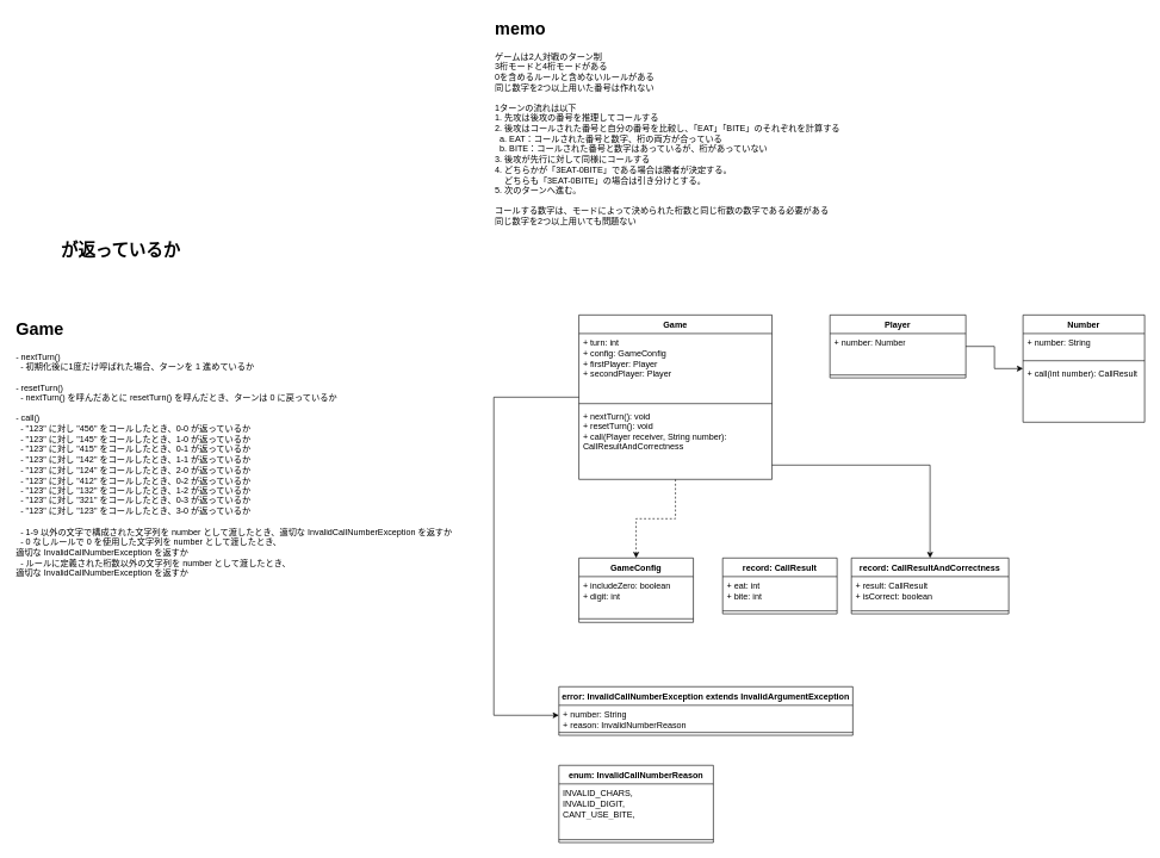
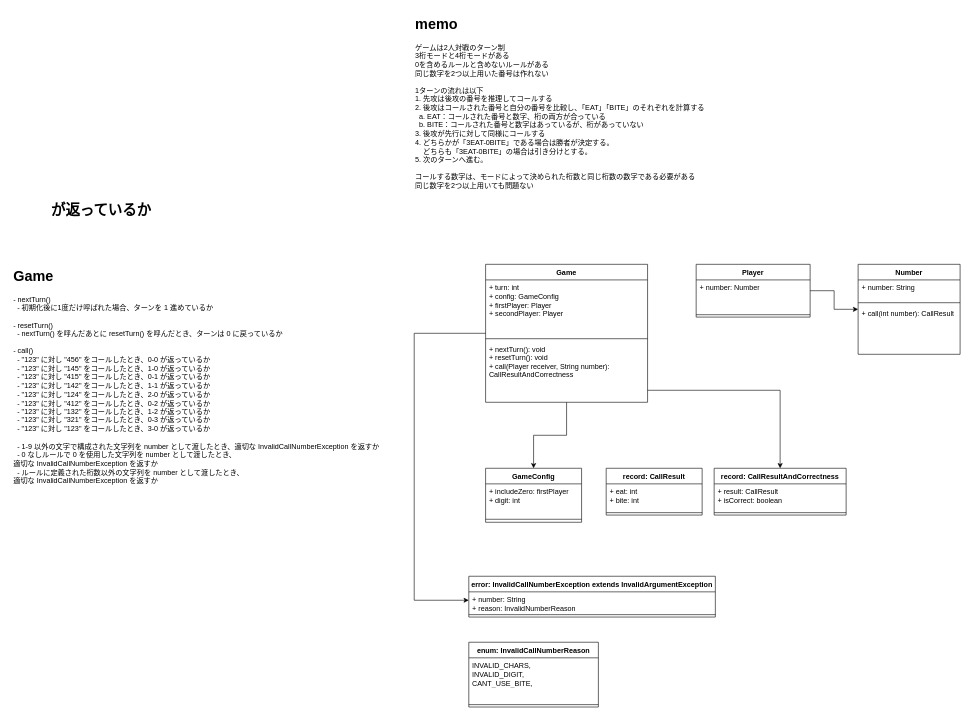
  <mxCell id="0" />
  <mxCell id="1" parent="0" />
- <mxCell id="2" style="edgeStyle=orthogonalEdgeStyle;rounded=0;orthogonalLoop=1;jettySize=auto;html=1;dashed=1;" parent="1" source="5" target="18" edge="1"><mxGeometry relative="1" as="geometry" /></mxCell>
+ <mxCell id="2" style="edgeStyle=orthogonalEdgeStyle;rounded=0;orthogonalLoop=1;jettySize=auto;html=1;" parent="1" source="5" target="18" edge="1"><mxGeometry relative="1" as="geometry" /></mxCell>
  <mxCell id="3" style="edgeStyle=orthogonalEdgeStyle;rounded=0;orthogonalLoop=1;jettySize=auto;html=1;" parent="1" source="5" target="24" edge="1"><mxGeometry relative="1" as="geometry"><Array as="points"><mxPoint x="944" y="650" /><mxPoint x="1300" y="650" /></Array></mxGeometry></mxCell>
  <mxCell id="4" style="edgeStyle=orthogonalEdgeStyle;rounded=0;orthogonalLoop=1;jettySize=auto;html=1;" edge="1" parent="1" source="5" target="29"><mxGeometry relative="1" as="geometry"><Array as="points"><mxPoint y="555" x="690" /><mxPoint y="1000" x="690" /></Array></mxGeometry></mxCell>
  <mxCell id="5" value="Game" style="swimlane;fontStyle=1;align=center;verticalAlign=top;childLayout=stackLayout;horizontal=1;startSize=26;horizontalStack=0;resizeParent=1;resizeParentMax=0;resizeLast=0;collapsible=1;marginBottom=0;whiteSpace=wrap;html=1;" parent="1" vertex="1"><mxGeometry x="809" y="440" width="270" height="230" as="geometry" /></mxCell>
  <mxCell id="6" value="+ turn: int&lt;br&gt;&lt;div&gt;+ config: G&lt;span style=&quot;background-color: initial;&quot;&gt;ameConfig&lt;/span&gt;&lt;/div&gt;&lt;div&gt;&lt;div&gt;+ firstPlayer: Player&lt;/div&gt;&lt;div&gt;+ secondPlayer: Player&lt;/div&gt;&lt;/div&gt;" style="text;strokeColor=none;fillColor=none;align=left;verticalAlign=top;spacingLeft=4;spacingRight=4;overflow=hidden;rotatable=0;points=[[0,0.5],[1,0.5]];portConstraint=eastwest;whiteSpace=wrap;html=1;" parent="5" vertex="1"><mxGeometry y="26" width="270" height="94" as="geometry" /></mxCell>
  <mxCell id="7" value="" style="line;strokeWidth=1;fillColor=none;align=left;verticalAlign=middle;spacingTop=-1;spacingLeft=3;spacingRight=3;rotatable=0;labelPosition=right;points=[];portConstraint=eastwest;strokeColor=inherit;" parent="5" vertex="1"><mxGeometry y="120" width="270" height="8" as="geometry" /></mxCell>
  <mxCell id="8" value="+ nextTurn(): void&lt;br&gt;+ resetTurn(): void&lt;br&gt;+ call(Player receiver, String number): CallResultAndCorrectness" style="text;strokeColor=none;fillColor=none;align=left;verticalAlign=top;spacingLeft=4;spacingRight=4;overflow=hidden;rotatable=0;points=[[0,0.5],[1,0.5]];portConstraint=eastwest;whiteSpace=wrap;html=1;" parent="5" vertex="1"><mxGeometry y="128" width="270" height="102" as="geometry" /></mxCell>
  <mxCell id="9" style="edgeStyle=orthogonalEdgeStyle;rounded=0;orthogonalLoop=1;jettySize=auto;html=1;" parent="1" source="10" target="13" edge="1"><mxGeometry relative="1" as="geometry" /></mxCell>
  <mxCell id="10" value="Player" style="swimlane;fontStyle=1;align=center;verticalAlign=top;childLayout=stackLayout;horizontal=1;startSize=26;horizontalStack=0;resizeParent=1;resizeParentMax=0;resizeLast=0;collapsible=1;marginBottom=0;whiteSpace=wrap;html=1;" parent="1" vertex="1"><mxGeometry x="1160" y="440" width="190" height="88" as="geometry" /></mxCell>
  <mxCell id="11" value="+ number: Number" style="text;strokeColor=none;fillColor=none;align=left;verticalAlign=top;spacingLeft=4;spacingRight=4;overflow=hidden;rotatable=0;points=[[0,0.5],[1,0.5]];portConstraint=eastwest;whiteSpace=wrap;html=1;" parent="10" vertex="1"><mxGeometry y="26" width="190" height="54" as="geometry" /></mxCell>
  <mxCell id="12" value="" style="line;strokeWidth=1;fillColor=none;align=left;verticalAlign=middle;spacingTop=-1;spacingLeft=3;spacingRight=3;rotatable=0;labelPosition=right;points=[];portConstraint=eastwest;strokeColor=inherit;" parent="10" vertex="1"><mxGeometry y="80" width="190" height="8" as="geometry" /></mxCell>
  <mxCell id="13" value="Number" style="swimlane;fontStyle=1;align=center;verticalAlign=top;childLayout=stackLayout;horizontal=1;startSize=26;horizontalStack=0;resizeParent=1;resizeParentMax=0;resizeLast=0;collapsible=1;marginBottom=0;whiteSpace=wrap;html=1;" parent="1" vertex="1"><mxGeometry x="1430" y="440" width="170" height="150" as="geometry" /></mxCell>
  <mxCell id="14" value="+ number: String" style="text;strokeColor=none;fillColor=none;align=left;verticalAlign=top;spacingLeft=4;spacingRight=4;overflow=hidden;rotatable=0;points=[[0,0.5],[1,0.5]];portConstraint=eastwest;whiteSpace=wrap;html=1;" parent="13" vertex="1"><mxGeometry y="26" width="170" height="34" as="geometry" /></mxCell>
  <mxCell id="15" value="" style="line;strokeWidth=1;fillColor=none;align=left;verticalAlign=middle;spacingTop=-1;spacingLeft=3;spacingRight=3;rotatable=0;labelPosition=right;points=[];portConstraint=eastwest;strokeColor=inherit;" parent="13" vertex="1"><mxGeometry y="60" width="170" height="8" as="geometry" /></mxCell>
  <mxCell id="16" value="+ call(int number): CallResult" style="text;strokeColor=none;fillColor=none;align=left;verticalAlign=top;spacingLeft=4;spacingRight=4;overflow=hidden;rotatable=0;points=[[0,0.5],[1,0.5]];portConstraint=eastwest;whiteSpace=wrap;html=1;" parent="13" vertex="1"><mxGeometry y="68" width="170" height="82" as="geometry" /></mxCell>
  <mxCell id="17" value="&lt;h1 style=&quot;margin-top: 0px;&quot;&gt;memo&lt;/h1&gt;&lt;div&gt;ゲームは2人対戦の&lt;span style=&quot;background-color: initial;&quot;&gt;ターン制&lt;/span&gt;&lt;/div&gt;&lt;div&gt;3桁モードと4桁モードがある&lt;/div&gt;&lt;div&gt;0を含めるルールと含めないルールがある&lt;/div&gt;&lt;div&gt;同じ数字を2つ以上用いた番号は作れない&lt;/div&gt;&lt;div&gt;&lt;br&gt;&lt;/div&gt;&lt;div&gt;1ターンの流れは以下&lt;/div&gt;&lt;div&gt;1. 先攻は後攻の番号を推理してコールする&lt;/div&gt;&lt;div&gt;2. 後攻はコールされた番号と自分の番号を比較し、「EAT」「BITE」のそれぞれを計算する&lt;/div&gt;&lt;div&gt;&amp;nbsp; a. EAT：コールされた番号と数字、桁の両方が合っている&lt;/div&gt;&lt;div&gt;&amp;nbsp; b. BITE：コールされた番号と数字はあっているが、桁があっていない&lt;/div&gt;&lt;div&gt;3. 後攻が先行に対して同様にコールする&lt;/div&gt;&lt;div&gt;4. どちらかが「3EAT-0BITE」である場合は勝者が決定する。&lt;/div&gt;&lt;div&gt;&amp;nbsp; &amp;nbsp; どちらも「3EAT-0BITE」の場合は引き分けとする。&lt;/div&gt;&lt;div&gt;5. 次のターンへ進む。&lt;/div&gt;&lt;div&gt;&lt;br&gt;&lt;/div&gt;&lt;div&gt;コールする数字は、モードによって決められた桁数と同じ桁数の数字である必要がある&lt;/div&gt;&lt;div&gt;同じ数字を2つ以上用いても問題ない&lt;/div&gt;" style="text;html=1;whiteSpace=wrap;overflow=hidden;rounded=0;" parent="1" vertex="1"><mxGeometry width="740" height="370" as="geometry" x="690" y="20" /></mxCell>
  <mxCell id="18" value="GameConfig" style="swimlane;fontStyle=1;align=center;verticalAlign=top;childLayout=stackLayout;horizontal=1;startSize=26;horizontalStack=0;resizeParent=1;resizeParentMax=0;resizeLast=0;collapsible=1;marginBottom=0;whiteSpace=wrap;html=1;" parent="1" vertex="1"><mxGeometry x="809" y="780" width="160" height="90" as="geometry" /></mxCell>
- <mxCell id="19" value="+ includeZero: boolean&lt;div&gt;+ digit: int&lt;/div&gt;" style="text;strokeColor=none;fillColor=none;align=left;verticalAlign=top;spacingLeft=4;spacingRight=4;overflow=hidden;rotatable=0;points=[[0,0.5],[1,0.5]];portConstraint=eastwest;whiteSpace=wrap;html=1;" parent="18" vertex="1"><mxGeometry y="26" width="160" height="54" as="geometry" /></mxCell>
+ <mxCell id="19" value="+ includeZero: firstPlayer&lt;div&gt;+ digit: int&lt;/div&gt;" style="text;strokeColor=none;fillColor=none;align=left;verticalAlign=top;spacingLeft=4;spacingRight=4;overflow=hidden;rotatable=0;points=[[0,0.5],[1,0.5]];portConstraint=eastwest;whiteSpace=wrap;html=1;" parent="18" vertex="1"><mxGeometry y="26" width="160" height="54" as="geometry" /></mxCell>
  <mxCell id="20" value="" style="line;strokeWidth=1;fillColor=none;align=left;verticalAlign=middle;spacingTop=-1;spacingLeft=3;spacingRight=3;rotatable=0;labelPosition=right;points=[];portConstraint=eastwest;strokeColor=inherit;" parent="18" vertex="1"><mxGeometry y="80" width="160" height="10" as="geometry" /></mxCell>
  <mxCell id="21" value="record: CallResult" style="swimlane;fontStyle=1;align=center;verticalAlign=top;childLayout=stackLayout;horizontal=1;startSize=26;horizontalStack=0;resizeParent=1;resizeParentMax=0;resizeLast=0;collapsible=1;marginBottom=0;whiteSpace=wrap;html=1;" parent="1" vertex="1"><mxGeometry x="1010" y="780" width="160" height="78" as="geometry" /></mxCell>
  <mxCell id="22" value="+ eat: int&lt;div&gt;+ bite: int&lt;/div&gt;" style="text;strokeColor=none;fillColor=none;align=left;verticalAlign=top;spacingLeft=4;spacingRight=4;overflow=hidden;rotatable=0;points=[[0,0.5],[1,0.5]];portConstraint=eastwest;whiteSpace=wrap;html=1;" parent="21" vertex="1"><mxGeometry y="26" width="160" height="44" as="geometry" /></mxCell>
  <mxCell id="23" value="" style="line;strokeWidth=1;fillColor=none;align=left;verticalAlign=middle;spacingTop=-1;spacingLeft=3;spacingRight=3;rotatable=0;labelPosition=right;points=[];portConstraint=eastwest;strokeColor=inherit;" parent="21" vertex="1"><mxGeometry y="70" width="160" height="8" as="geometry" /></mxCell>
  <mxCell id="24" value="record: CallResultAndCorrectness" style="swimlane;fontStyle=1;align=center;verticalAlign=top;childLayout=stackLayout;horizontal=1;startSize=26;horizontalStack=0;resizeParent=1;resizeParentMax=0;resizeLast=0;collapsible=1;marginBottom=0;whiteSpace=wrap;html=1;" parent="1" vertex="1"><mxGeometry x="1190" y="780" width="220" height="78" as="geometry" /></mxCell>
  <mxCell id="25" value="+ result: CallResult&lt;br&gt;&lt;div&gt;+ isCorrect: boolean&lt;/div&gt;" style="text;strokeColor=none;fillColor=none;align=left;verticalAlign=top;spacingLeft=4;spacingRight=4;overflow=hidden;rotatable=0;points=[[0,0.5],[1,0.5]];portConstraint=eastwest;whiteSpace=wrap;html=1;" parent="24" vertex="1"><mxGeometry y="26" width="220" height="44" as="geometry" /></mxCell>
  <mxCell id="26" value="" style="line;strokeWidth=1;fillColor=none;align=left;verticalAlign=middle;spacingTop=-1;spacingLeft=3;spacingRight=3;rotatable=0;labelPosition=right;points=[];portConstraint=eastwest;strokeColor=inherit;" parent="24" vertex="1"><mxGeometry y="70" width="220" height="8" as="geometry" /></mxCell>
  <mxCell id="27" value="&lt;h1 style=&quot;margin-top: 0px;&quot;&gt;Game&lt;/h1&gt;&lt;div&gt;- nextTurn()&lt;/div&gt;&lt;div&gt;&amp;nbsp; - 初期化後に1度だけ呼ばれた場合、ターンを 1 進めているか&lt;/div&gt;&lt;div&gt;&lt;br&gt;&lt;/div&gt;&lt;div&gt;- resetTurn()&lt;/div&gt;&lt;div&gt;&amp;nbsp; - nextTurn() を呼んだあとに resetTurn() を呼んだとき、ターンは 0 に戻っているか&lt;/div&gt;&lt;div&gt;&lt;br&gt;&lt;/div&gt;&lt;div&gt;- call()&lt;/div&gt;&lt;div&gt;&amp;nbsp; - &quot;123&quot; に対し &quot;456&quot; をコールしたとき、0-0 が返っているか&lt;/div&gt;&lt;div&gt;&amp;nbsp; - &quot;123&quot; に対し &quot;145&quot; をコールしたとき、1-0 が返っているか&lt;/div&gt;&lt;div&gt;&amp;nbsp; - &quot;123&quot; に対し &quot;415&quot; をコールしたとき、0-1 が返っているか&lt;/div&gt;&lt;div&gt;&amp;nbsp; - &quot;123&quot; に対し &quot;142&quot; をコールしたとき、1-1 が返っているか&lt;br&gt;&lt;/div&gt;&lt;div&gt;&lt;span style=&quot;background-color: initial;&quot;&gt;&amp;nbsp; - &quot;123&quot; に対し &quot;124&quot; をコールしたとき、2-0 が返っているか&lt;/span&gt;&lt;/div&gt;&lt;div&gt;&lt;span style=&quot;background-color: initial;&quot;&gt;&amp;nbsp; - &quot;123&quot; に対し &quot;412&quot; をコールしたとき、0-2 が返っているか&lt;/span&gt;&lt;br&gt;&lt;/div&gt;&lt;div&gt;&amp;nbsp; - &quot;123&quot; に対し &quot;132&quot; をコールしたとき、1-2 が返っているか&lt;span style=&quot;background-color: initial;&quot;&gt;&lt;br&gt;&lt;/span&gt;&lt;/div&gt;&lt;div&gt;&amp;nbsp; - &quot;123&quot; に対し &quot;321&quot; をコールしたとき、0-3 が返っているか&lt;br&gt;&lt;/div&gt;&lt;div&gt;&amp;nbsp; - &quot;123&quot; に対し &quot;123&quot; をコールしたとき、3-0 が返っているか&lt;br&gt;&lt;/div&gt;&lt;div&gt;&lt;br&gt;&lt;/div&gt;&lt;div&gt;&amp;nbsp; - 1-9 以外の文字で構成された文字列を number として渡したとき、適切な InvalidCallNumberException を返すか&lt;/div&gt;&lt;div&gt;&amp;nbsp; - 0 なしルールで 0 を使用した文字列を number として渡したとき、&lt;/div&gt;&lt;div style=&quot;&quot;&gt;&lt;span style=&quot;background-color: initial;&quot;&gt;適切な&amp;nbsp;&lt;/span&gt;&lt;span style=&quot;background-color: initial;&quot;&gt;InvalidCallNumberException&amp;nbsp;を返すか&lt;/span&gt;&lt;/div&gt;&lt;div&gt;&amp;nbsp; - ルールに定義された桁数以外の文字列を number として渡したとき、&lt;/div&gt;適切な&amp;nbsp;&lt;span style=&quot;background-color: initial;&quot;&gt;InvalidCallNumberException&amp;nbsp;を返すか&lt;/span&gt;" style="text;html=1;whiteSpace=wrap;overflow=hidden;rounded=0;" parent="1" vertex="1"><mxGeometry x="20" y="440" width="620" height="450" as="geometry" /></mxCell>
  <mxCell id="28" value="&lt;h1&gt;が返っているか&lt;/h1&gt;" style="text;html=1;strokeColor=none;fillColor=none;spacing=5;spacingTop=-20;whiteSpace=wrap;overflow=hidden;rounded=0;" vertex="1" parent="1"><mxGeometry x="80" y="330" width="190" height="40" as="geometry" /></mxCell>
  <mxCell id="29" value="error: InvalidCallNumberException extends InvalidArgumentException" style="swimlane;fontStyle=1;align=center;verticalAlign=top;childLayout=stackLayout;horizontal=1;startSize=26;horizontalStack=0;resizeParent=1;resizeParentMax=0;resizeLast=0;collapsible=1;marginBottom=0;whiteSpace=wrap;html=1;" vertex="1" parent="1"><mxGeometry x="781" y="960" width="411" height="68" as="geometry" /></mxCell>
  <mxCell id="30" value="+ number: String&lt;br&gt;+ reason: InvalidNumberReason" style="text;strokeColor=none;fillColor=none;align=left;verticalAlign=top;spacingLeft=4;spacingRight=4;overflow=hidden;rotatable=0;points=[[0,0.5],[1,0.5]];portConstraint=eastwest;whiteSpace=wrap;html=1;" vertex="1" parent="29"><mxGeometry y="26" width="411" height="34" as="geometry" /></mxCell>
  <mxCell id="31" value="" style="line;strokeWidth=1;fillColor=none;align=left;verticalAlign=middle;spacingTop=-1;spacingLeft=3;spacingRight=3;rotatable=0;labelPosition=right;points=[];portConstraint=eastwest;strokeColor=inherit;" vertex="1" parent="29"><mxGeometry y="60" width="411" height="8" as="geometry" /></mxCell>
  <mxCell id="32" value="enum: InvalidCallNumberReason" style="swimlane;fontStyle=1;align=center;verticalAlign=top;childLayout=stackLayout;horizontal=1;startSize=26;horizontalStack=0;resizeParent=1;resizeParentMax=0;resizeLast=0;collapsible=1;marginBottom=0;whiteSpace=wrap;html=1;" vertex="1" parent="1"><mxGeometry x="781" y="1070" width="216" height="108" as="geometry" /></mxCell>
  <mxCell id="33" value="INVALID_CHARS,&lt;br&gt;INVALID_DIGIT,&lt;br&gt;CANT_USE_BITE," style="text;strokeColor=none;fillColor=none;align=left;verticalAlign=top;spacingLeft=4;spacingRight=4;overflow=hidden;rotatable=0;points=[[0,0.5],[1,0.5]];portConstraint=eastwest;whiteSpace=wrap;html=1;" vertex="1" parent="32"><mxGeometry y="26" width="216" height="74" as="geometry" /></mxCell>
  <mxCell id="34" value="" style="line;strokeWidth=1;fillColor=none;align=left;verticalAlign=middle;spacingTop=-1;spacingLeft=3;spacingRight=3;rotatable=0;labelPosition=right;points=[];portConstraint=eastwest;strokeColor=inherit;" vertex="1" parent="32"><mxGeometry y="100" width="216" height="8" as="geometry" /></mxCell>
